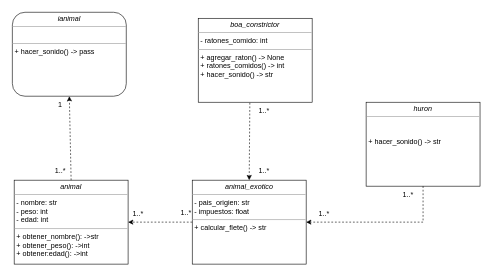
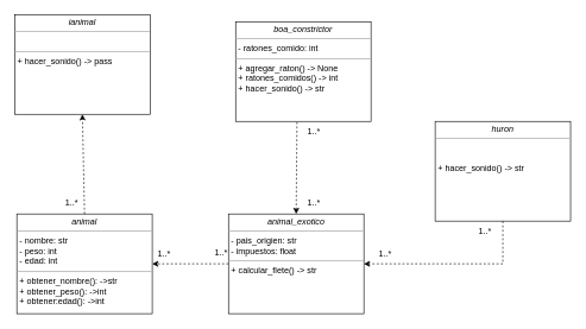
  <mxCell id="0" />
  <mxCell id="1" parent="0" />
  <mxCell id="2" value="&lt;p style=&quot;margin:0px;margin-top:4px;text-align:center;&quot;&gt;&lt;i&gt;animal_exotico&lt;/i&gt;&lt;/p&gt;&lt;hr size=&quot;1&quot;&gt;&lt;p style=&quot;margin:0px;margin-left:4px;&quot;&gt;- pais_origien: str&lt;br&gt;- impuestos: float&lt;/p&gt;&lt;hr size=&quot;1&quot;&gt;&lt;p style=&quot;margin:0px;margin-left:4px;&quot;&gt;+ calcular_flete() -&amp;gt; str&lt;/p&gt;" style="verticalAlign=top;align=left;overflow=fill;fontSize=12;fontFamily=Helvetica;html=1;rounded=0;shadow=0;comic=0;labelBackgroundColor=none;strokeWidth=1" parent="1" vertex="1"><mxGeometry x="320" y="300" width="190" height="140" as="geometry" /></mxCell>
  <mxCell id="3" value="&lt;p style=&quot;margin:0px;margin-top:4px;text-align:center;&quot;&gt;&lt;i&gt;animal&lt;/i&gt;&lt;/p&gt;&lt;hr size=&quot;1&quot;&gt;&lt;p style=&quot;margin:0px;margin-left:4px;&quot;&gt;- nombre: str&lt;/p&gt;&lt;p style=&quot;margin:0px;margin-left:4px;&quot;&gt;- peso: int&lt;/p&gt;&lt;p style=&quot;margin:0px;margin-left:4px;&quot;&gt;- edad: int&lt;/p&gt;&lt;hr size=&quot;1&quot;&gt;&lt;p style=&quot;margin:0px;margin-left:4px;&quot;&gt;+ obtener_nombre(): -&amp;gt;str&lt;/p&gt;&lt;p style=&quot;margin:0px;margin-left:4px;&quot;&gt;+ obtener_peso(): -&amp;gt;int&lt;/p&gt;&lt;p style=&quot;margin:0px;margin-left:4px;&quot;&gt;+ obtener:edad(): -&amp;gt;int&lt;/p&gt;" style="verticalAlign=top;align=left;overflow=fill;fontSize=12;fontFamily=Helvetica;html=1;rounded=0;shadow=0;comic=0;labelBackgroundColor=none;strokeWidth=1" parent="1" vertex="1"><mxGeometry x="23" y="300" width="190" height="140" as="geometry" /></mxCell>
- <mxCell id="4" value="&lt;p style=&quot;margin:0px;margin-top:4px;text-align:center;&quot;&gt;&lt;i&gt;ianimal&lt;/i&gt;&lt;/p&gt;&lt;hr size=&quot;1&quot;&gt;&lt;p style=&quot;margin:0px;margin-left:4px;&quot;&gt;&lt;br&gt;&lt;/p&gt;&lt;hr size=&quot;1&quot;&gt;&lt;p style=&quot;margin:0px;margin-left:4px;&quot;&gt;+ hacer_sonido() -&amp;gt; pass&lt;/p&gt;" style="verticalAlign=top;align=left;overflow=fill;fontSize=12;fontFamily=Helvetica;html=1;shadow=0;comic=0;labelBackgroundColor=none;strokeWidth=1;rounded=1;" vertex="1" parent="1"><mxGeometry x="20" y="20" width="190" height="140" as="geometry" /></mxCell>
+ <mxCell id="4" value="&lt;p style=&quot;margin:0px;margin-top:4px;text-align:center;&quot;&gt;&lt;i&gt;ianimal&lt;/i&gt;&lt;/p&gt;&lt;hr size=&quot;1&quot;&gt;&lt;p style=&quot;margin:0px;margin-left:4px;&quot;&gt;&lt;br&gt;&lt;/p&gt;&lt;hr size=&quot;1&quot;&gt;&lt;p style=&quot;margin:0px;margin-left:4px;&quot;&gt;+ hacer_sonido() -&amp;gt; pass&lt;/p&gt;" style="verticalAlign=top;align=left;overflow=fill;fontSize=12;fontFamily=Helvetica;html=1;rounded=0;shadow=0;comic=0;labelBackgroundColor=none;strokeWidth=1" vertex="1" parent="1"><mxGeometry x="20" y="20" width="190" height="140" as="geometry" /></mxCell>
  <mxCell id="5" value="" style="endArrow=classic;html=1;rounded=0;dashed=1;exitX=0.5;exitY=0;exitDx=0;exitDy=0;entryX=0.5;entryY=1;entryDx=0;entryDy=0;" edge="1" parent="1" source="3" target="4"><mxGeometry width="50" height="50" relative="1" as="geometry"><mxPoint x="250" y="110" as="sourcePoint" /><mxPoint x="300" y="60" as="targetPoint" /><Array as="points" /></mxGeometry></mxCell>
  <mxCell id="6" value="&lt;p style=&quot;margin:0px;margin-top:4px;text-align:center;&quot;&gt;&lt;i&gt;boa_constrictor&lt;/i&gt;&lt;/p&gt;&lt;hr size=&quot;1&quot;&gt;&lt;p style=&quot;margin:0px;margin-left:4px;&quot;&gt;- ratones_comido: int&lt;br&gt;&lt;/p&gt;&lt;hr size=&quot;1&quot;&gt;&lt;p style=&quot;margin:0px;margin-left:4px;&quot;&gt;+ agregar_raton() -&amp;gt; None&lt;/p&gt;&lt;p style=&quot;margin:0px;margin-left:4px;&quot;&gt;+ ratones_comidos() -&amp;gt; int&lt;/p&gt;&lt;p style=&quot;margin:0px;margin-left:4px;&quot;&gt;+ hacer_sonido() -&amp;gt; str&lt;/p&gt;" style="verticalAlign=top;align=left;overflow=fill;fontSize=12;fontFamily=Helvetica;html=1;rounded=0;shadow=0;comic=0;labelBackgroundColor=none;strokeWidth=1" vertex="1" parent="1"><mxGeometry x="330" y="30" width="190" height="140" as="geometry" /></mxCell>
  <mxCell id="7" value="&lt;p style=&quot;margin:0px;margin-top:4px;text-align:center;&quot;&gt;&lt;i&gt;huron&lt;/i&gt;&lt;/p&gt;&lt;hr size=&quot;1&quot;&gt;&lt;p style=&quot;margin:0px;margin-left:4px;&quot;&gt;&lt;br&gt;&lt;/p&gt;&lt;p style=&quot;margin:0px;margin-left:4px;&quot;&gt;&lt;br&gt;&lt;/p&gt;&lt;p style=&quot;margin:0px;margin-left:4px;&quot;&gt;+ hacer_sonido() -&amp;gt; str&lt;/p&gt;" style="verticalAlign=top;align=left;overflow=fill;fontSize=12;fontFamily=Helvetica;html=1;rounded=0;shadow=0;comic=0;labelBackgroundColor=none;strokeWidth=1" vertex="1" parent="1"><mxGeometry x="610" y="170" width="190" height="140" as="geometry" /></mxCell>
  <mxCell id="8" value="" style="endArrow=classic;html=1;rounded=0;dashed=1;exitX=0;exitY=0.5;exitDx=0;exitDy=0;entryX=1;entryY=0.5;entryDx=0;entryDy=0;" edge="1" parent="1" source="2" target="3"><mxGeometry width="50" height="50" relative="1" as="geometry"><mxPoint x="283" y="340" as="sourcePoint" /><mxPoint x="280" y="200" as="targetPoint" /><Array as="points" /></mxGeometry></mxCell>
  <mxCell id="9" value="" style="endArrow=classic;html=1;rounded=0;dashed=1;exitX=0.453;exitY=1.007;exitDx=0;exitDy=0;entryX=0.5;entryY=0;entryDx=0;entryDy=0;exitPerimeter=0;" edge="1" parent="1" source="6" target="2"><mxGeometry width="50" height="50" relative="1" as="geometry"><mxPoint x="138" y="320" as="sourcePoint" /><mxPoint x="135" y="180" as="targetPoint" /><Array as="points" /></mxGeometry></mxCell>
  <mxCell id="10" value="" style="endArrow=classic;html=1;rounded=0;dashed=1;entryX=1;entryY=0.5;entryDx=0;entryDy=0;exitX=0.5;exitY=1;exitDx=0;exitDy=0;" edge="1" parent="1" source="7" target="2"><mxGeometry width="50" height="50" relative="1" as="geometry"><mxPoint x="710" y="320" as="sourcePoint" /><mxPoint x="700" y="469" as="targetPoint" /><Array as="points"><mxPoint x="705" y="370" /></Array></mxGeometry></mxCell>
  <mxCell id="11" value="1..*" style="text;html=1;align=center;verticalAlign=middle;whiteSpace=wrap;rounded=0;" vertex="1" parent="1"><mxGeometry x="70" y="270" width="60" height="30" as="geometry" /></mxCell>
- <mxCell id="12" value="1" style="text;html=1;align=center;verticalAlign=middle;whiteSpace=wrap;rounded=0;" vertex="1" parent="1"><mxGeometry x="70" y="160" width="60" height="30" as="geometry" /></mxCell>
  <mxCell id="13" value="1..*" style="text;html=1;align=center;verticalAlign=middle;whiteSpace=wrap;rounded=0;" vertex="1" parent="1"><mxGeometry x="280" y="340" width="60" height="30" as="geometry" /></mxCell>
  <mxCell id="14" value="1..*" style="text;html=1;align=center;verticalAlign=middle;whiteSpace=wrap;rounded=0;" vertex="1" parent="1"><mxGeometry x="410" y="170" width="60" height="30" as="geometry" /></mxCell>
  <mxCell id="15" value="1..*" style="text;html=1;align=center;verticalAlign=middle;whiteSpace=wrap;rounded=0;" vertex="1" parent="1"><mxGeometry x="410" y="270" width="60" height="30" as="geometry" /></mxCell>
  <mxCell id="16" value="1..*" style="text;html=1;align=center;verticalAlign=middle;whiteSpace=wrap;rounded=0;" vertex="1" parent="1"><mxGeometry x="650" y="310" width="60" height="30" as="geometry" /></mxCell>
  <mxCell id="17" value="1..*" style="text;html=1;align=center;verticalAlign=middle;whiteSpace=wrap;rounded=0;" vertex="1" parent="1"><mxGeometry x="510" y="342" width="60" height="30" as="geometry" /></mxCell>
  <mxCell id="18" value="1..*" style="text;html=1;align=center;verticalAlign=middle;whiteSpace=wrap;rounded=0;" vertex="1" parent="1"><mxGeometry x="200" y="342" width="60" height="30" as="geometry" /></mxCell>
